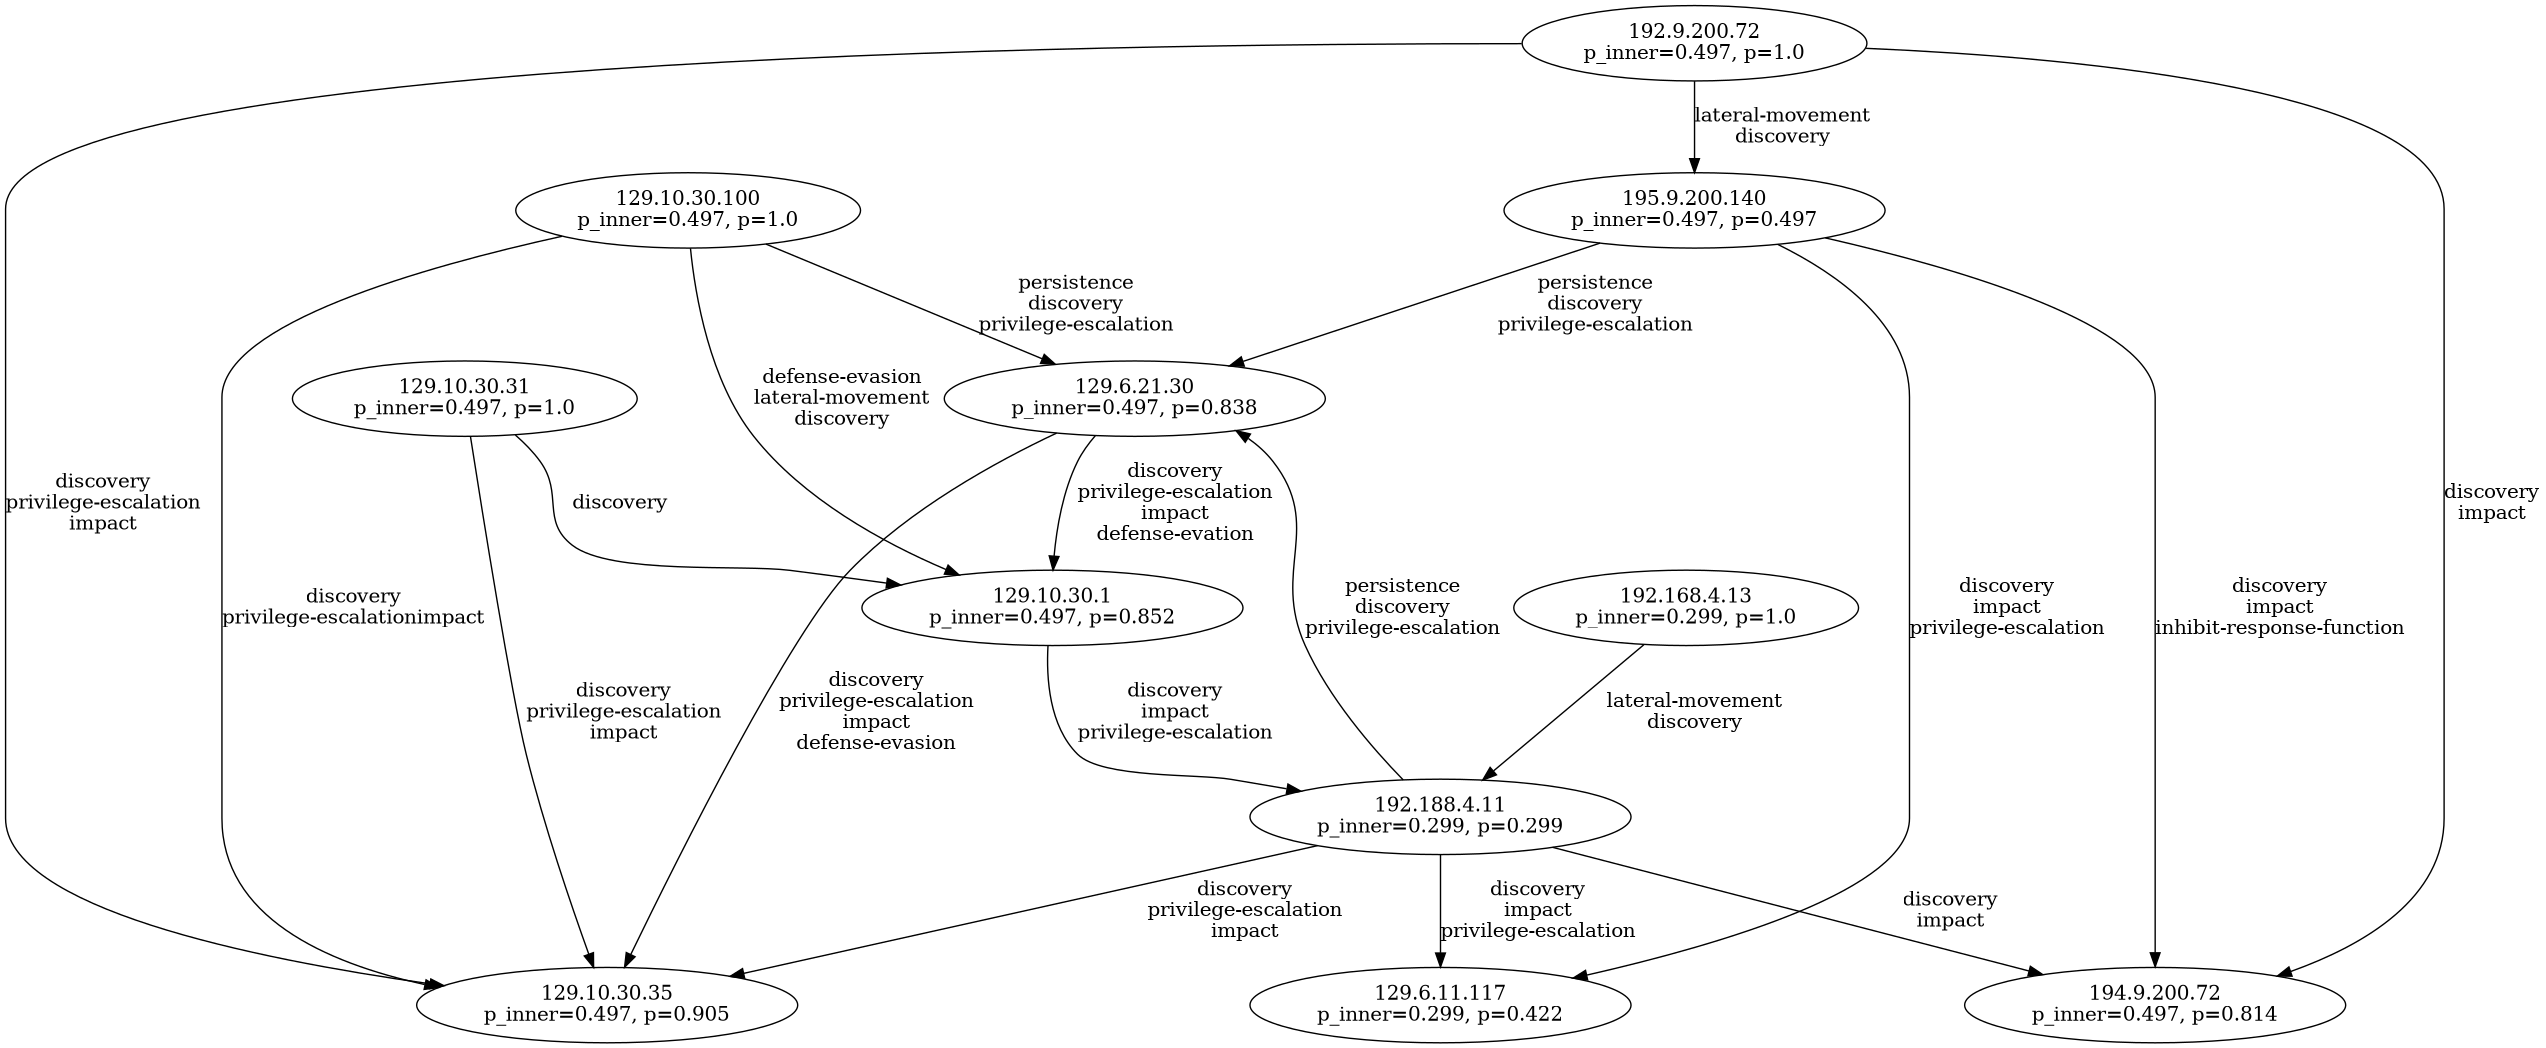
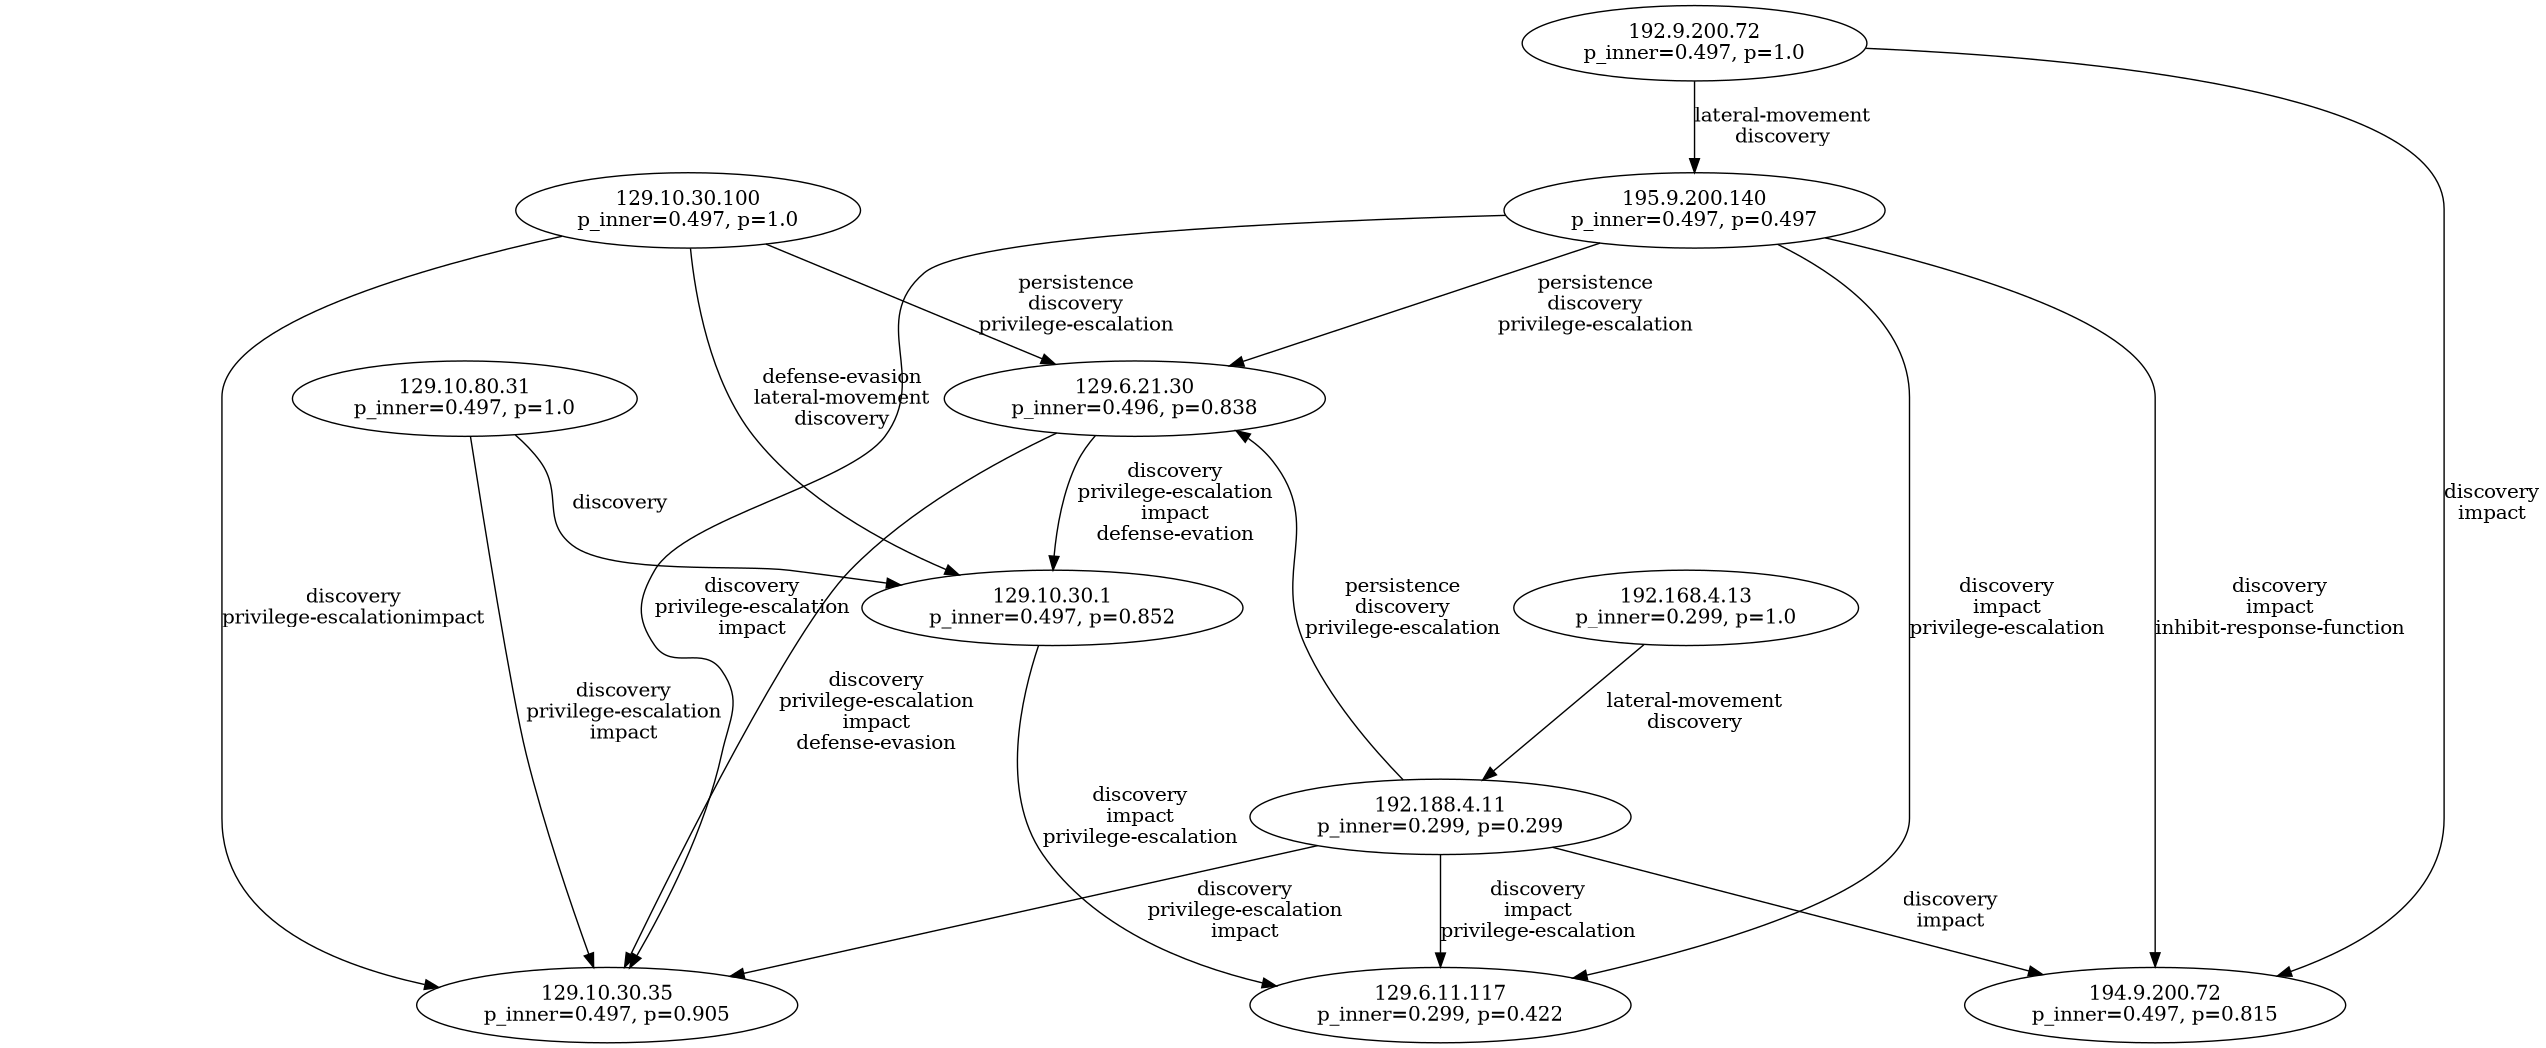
  digraph {
    node [shape=ellipse]
    n1 [label="195.9.200.140\np_inner=0.497, p=0.497"]
-   n2 [label="194.9.200.72\np_inner=0.497, p=0.814"]
+   n2 [label="194.9.200.72\np_inner=0.497, p=0.815"]
    n3 [label="129.6.11.117\np_inner=0.299, p=0.422"]
    n4 [label="129.10.30.35\np_inner=0.497, p=0.905"]
-   n5 [label="129.6.21.30\np_inner=0.497, p=0.838"]
+   n5 [label="129.6.21.30\np_inner=0.496, p=0.838"]
    n6 [label="129.10.30.1\np_inner=0.497, p=0.852"]
    n7 [label="129.10.30.100\np_inner=0.497, p=1.0"]
    n8 [label="192.188.4.11\np_inner=0.299, p=0.299"]
-   n9 [label="129.10.30.31\np_inner=0.497, p=1.0"]
+   n9 [label="129.10.80.31\np_inner=0.497, p=1.0"]
    n10 [label="192.9.200.72\np_inner=0.497, p=1.0"]
    n11 [label="192.168.4.13\np_inner=0.299, p=1.0"]
    n1 -> n2 [label="discovery\nimpact\ninhibit-response-function"]
    n1 -> n3 [label="discovery\nimpact\nprivilege-escalation"]
-   n10 -> n4 [label="discovery\nprivilege-escalation\nimpact"]
+   n1 -> n4 [label="discovery\nprivilege-escalation\nimpact"]
    n1 -> n5 [label="persistence\ndiscovery\nprivilege-escalation"]
    n5 -> n4 [label="discovery\nprivilege-escalation\nimpact\ndefense-evasion"]
    n5 -> n6 [label="discovery\nprivilege-escalation\nimpact\ndefense-evation"]
-   n6 -> n8 [label="discovery\nimpact\nprivilege-escalation"]
+   n6 -> n3 [label="discovery\nimpact\nprivilege-escalation"]
    n7 -> n4 [label="discovery\nprivilege-escalation\impact"]
    n7 -> n5 [label="persistence\ndiscovery\nprivilege-escalation"]
    n7 -> n6 [label="defense-evasion\nlateral-movement\ndiscovery"]
    n8 -> n2 [label="discovery\nimpact"]
    n8 -> n3 [label="discovery\nimpact\nprivilege-escalation"]
    n8 -> n4 [label="discovery\nprivilege-escalation\nimpact"]
    n8 -> n5 [label="persistence\ndiscovery\nprivilege-escalation"]
    n9 -> n4 [label="discovery\nprivilege-escalation\nimpact"]
    n9 -> n6 [label=discovery]
    n10 -> n1 [label="lateral-movement\ndiscovery"]
    n10 -> n2 [label="discovery\nimpact"]
    n11 -> n8 [label="lateral-movement\ndiscovery"]
  }
